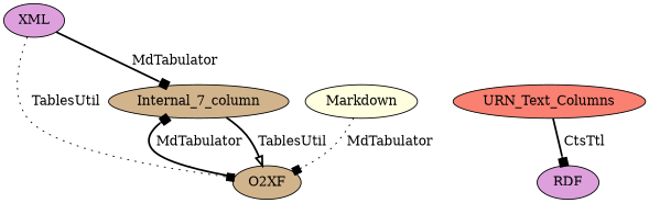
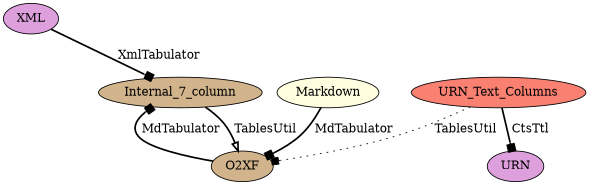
  strict digraph {
    concentrate=true
    node [fillcolor=tan style=filled]
    edge [arrowhead=box style=bold]
    Internal_7_column
    XML [fillcolor=plum]
    O2XF
    URN_Text_Columns [fillcolor=salmon]
-   RDF [fillcolor=plum]
+   RDF [fillcolor=plum label=URN]
    Markdown [fillcolor=lightyellow]
    Internal_7_column -> O2XF [arrowhead=onormal label=" TablesUtil"]
-   XML -> Internal_7_column [label=" MdTabulator"]
+   XML -> Internal_7_column [label=" XmlTabulator"]
    O2XF -> Internal_7_column [label=" MdTabulator"]
-   XML -> O2XF [label=" TablesUtil" style=dotted]
+   URN_Text_Columns -> O2XF [label=" TablesUtil" style=dotted]
    URN_Text_Columns -> RDF [label=" CtsTtl"]
-   Markdown -> O2XF [label=" MdTabulator" style=dotted]
+   Markdown -> O2XF [label=" MdTabulator"]
  }
